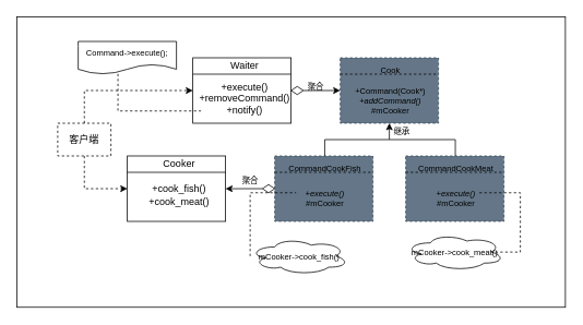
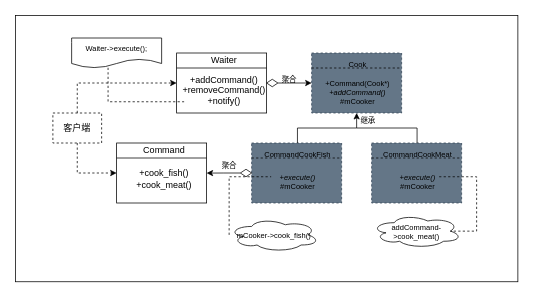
  <mxCell id="0" />
  <mxCell id="1" parent="0" />
  <mxCell id="2" value="" style="whiteSpace=wrap;html=1;fontSize=10;" vertex="1" parent="1"><mxGeometry x="20" y="20" width="670" height="355" as="geometry" /></mxCell>
  <mxCell id="3" style="edgeStyle=orthogonalEdgeStyle;rounded=0;html=1;exitX=0.5;exitY=1;exitDx=0;exitDy=0;fontSize=10;endArrow=classic;endFill=1;entryX=0;entryY=0.5;entryDx=0;entryDy=0;dashed=1;" edge="1" parent="1" source="5" target="37"><mxGeometry relative="1" as="geometry"><mxPoint x="125" y="255" as="targetPoint" /></mxGeometry></mxCell>
  <mxCell id="4" style="edgeStyle=orthogonalEdgeStyle;rounded=0;html=1;fontSize=10;endArrow=classic;endFill=1;entryX=0;entryY=0.5;entryDx=0;entryDy=0;dashed=1;" edge="1" parent="1" source="5" target="7"><mxGeometry relative="1" as="geometry"><mxPoint x="115" y="105" as="targetPoint" /><Array as="points"><mxPoint x="103" y="110" /></Array></mxGeometry></mxCell>
  <mxCell id="5" value="客户端" style="whiteSpace=wrap;html=1;dashed=1;" vertex="1" parent="1"><mxGeometry x="70" y="150" width="65" height="40" as="geometry" /></mxCell>
  <mxCell id="6" value="" style="group" vertex="1" connectable="0" parent="1"><mxGeometry x="235" y="70" width="127.5" height="80" as="geometry" /></mxCell>
  <mxCell id="7" value="" style="whiteSpace=wrap;html=1;" vertex="1" parent="6"><mxGeometry width="120" height="80" as="geometry" /></mxCell>
  <mxCell id="8" value="Waiter" style="text;html=1;align=center;verticalAlign=middle;resizable=0;points=[];autosize=1;strokeColor=none;fillColor=none;" vertex="1" parent="6"><mxGeometry x="32.5" y="-5" width="60" height="30" as="geometry" /></mxCell>
  <mxCell id="9" value="" style="edgeStyle=none;orthogonalLoop=1;jettySize=auto;html=1;entryX=1;entryY=0.25;entryDx=0;entryDy=0;endArrow=none;endFill=0;" edge="1" parent="6" target="7"><mxGeometry width="100" relative="1" as="geometry"><mxPoint y="20" as="sourcePoint" /><mxPoint x="100" y="20" as="targetPoint" /><Array as="points" /></mxGeometry></mxCell>
- <mxCell id="10" value="&lt;span style=&quot;font-size: 12px;&quot;&gt;+execute()&lt;br&gt;+removeCommand()&lt;br&gt;+notify()&lt;br&gt;&lt;/span&gt;" style="text;html=1;align=center;verticalAlign=middle;resizable=0;points=[];autosize=1;strokeColor=none;fillColor=none;fontSize=10;" vertex="1" parent="6"><mxGeometry x="-2.5" y="20" width="130" height="60" as="geometry" /></mxCell>
- <mxCell id="11" value="Command-&amp;gt;execute();" style="shape=document;whiteSpace=wrap;html=1;boundedLbl=1;fontSize=10;" vertex="1" parent="1"><mxGeometry x="95" y="50" width="120" height="40" as="geometry" /></mxCell>
+ <mxCell id="10" value="&lt;span style=&quot;font-size: 12px;&quot;&gt;+addCommand()&lt;br&gt;+removeCommand()&lt;br&gt;+notify()&lt;br&gt;&lt;/span&gt;" style="text;html=1;align=center;verticalAlign=middle;resizable=0;points=[];autosize=1;strokeColor=none;fillColor=none;fontSize=10;" vertex="1" parent="6"><mxGeometry x="-2.5" y="20" width="130" height="60" as="geometry" /></mxCell>
+ <mxCell id="11" value="Waiter-&amp;gt;execute();" style="shape=document;whiteSpace=wrap;html=1;boundedLbl=1;fontSize=10;" vertex="1" parent="1"><mxGeometry x="95" y="50" width="120" height="40" as="geometry" /></mxCell>
  <mxCell id="12" value="" style="edgeStyle=orthogonalEdgeStyle;orthogonalLoop=1;jettySize=auto;html=1;fontSize=10;endArrow=none;endFill=0;exitX=0.405;exitY=0.992;exitDx=0;exitDy=0;exitPerimeter=0;dashed=1;rounded=0;" edge="1" parent="1" source="11"><mxGeometry width="100" relative="1" as="geometry"><mxPoint x="145" y="135" as="sourcePoint" /><mxPoint x="245" y="135" as="targetPoint" /><Array as="points"><mxPoint x="144" y="135" /></Array></mxGeometry></mxCell>
  <mxCell id="13" value="" style="group;fontSize=10;" vertex="1" connectable="0" parent="1"><mxGeometry x="415" y="70" width="120" height="80" as="geometry" /></mxCell>
  <mxCell id="14" value="" style="whiteSpace=wrap;html=1;fontSize=10;fillColor=#647687;fontColor=#ffffff;strokeColor=#314354;dashed=1;" vertex="1" parent="13"><mxGeometry width="120.0" height="80" as="geometry" /></mxCell>
  <mxCell id="15" style="edgeStyle=none;html=1;exitX=0;exitY=0.25;exitDx=0;exitDy=0;entryX=1;entryY=0.25;entryDx=0;entryDy=0;fontSize=10;endArrow=none;endFill=0;rounded=0;dashed=1;" edge="1" parent="13" source="14" target="14"><mxGeometry relative="1" as="geometry" /></mxCell>
  <mxCell id="16" value="Cook" style="text;html=1;align=center;verticalAlign=middle;resizable=0;points=[];autosize=1;strokeColor=none;fillColor=none;fontSize=10;dashed=1;" vertex="1" parent="13"><mxGeometry x="28.08" width="65" height="30" as="geometry" /></mxCell>
  <mxCell id="17" value="+Command(Cook*)&lt;br&gt;&lt;i&gt;+addCommand()&lt;/i&gt;&lt;br&gt;#mCooker" style="text;html=1;align=center;verticalAlign=middle;resizable=0;points=[];autosize=1;strokeColor=none;fillColor=none;fontSize=10;dashed=1;" vertex="1" parent="13"><mxGeometry x="8.08" y="27" width="105" height="50" as="geometry" /></mxCell>
  <mxCell id="18" value="" style="group;fontSize=10;" vertex="1" connectable="0" parent="1"><mxGeometry x="335" y="190" width="120" height="80" as="geometry" /></mxCell>
  <mxCell id="19" value="" style="whiteSpace=wrap;html=1;fontSize=10;fillColor=#647687;fontColor=#ffffff;strokeColor=#314354;dashed=1;" vertex="1" parent="18"><mxGeometry width="120.0" height="80" as="geometry" /></mxCell>
  <mxCell id="20" style="edgeStyle=none;html=1;exitX=0;exitY=0.25;exitDx=0;exitDy=0;entryX=1;entryY=0.25;entryDx=0;entryDy=0;fontSize=10;endArrow=none;endFill=0;rounded=0;dashed=1;" edge="1" parent="18" source="19" target="19"><mxGeometry relative="1" as="geometry" /></mxCell>
  <mxCell id="21" value="CommandCookFish" style="text;html=1;align=center;verticalAlign=middle;resizable=0;points=[];autosize=1;strokeColor=none;fillColor=none;fontSize=10;dashed=1;" vertex="1" parent="18"><mxGeometry x="6.08" width="110" height="30" as="geometry" /></mxCell>
  <mxCell id="22" value="&lt;i&gt;+execute()&lt;/i&gt;&lt;br&gt;#mCooker" style="text;html=1;align=center;verticalAlign=middle;resizable=0;points=[];autosize=1;strokeColor=none;fillColor=none;fontSize=10;dashed=1;" vertex="1" parent="18"><mxGeometry x="26.08" y="32" width="70" height="40" as="geometry" /></mxCell>
  <mxCell id="23" value="" style="group;fontSize=10;" vertex="1" connectable="0" parent="1"><mxGeometry x="495" y="190" width="120" height="80" as="geometry" /></mxCell>
  <mxCell id="24" value="" style="whiteSpace=wrap;html=1;fontSize=10;fillColor=#647687;fontColor=#ffffff;strokeColor=#314354;dashed=1;" vertex="1" parent="23"><mxGeometry width="120.0" height="80" as="geometry" /></mxCell>
  <mxCell id="25" style="edgeStyle=none;html=1;exitX=0;exitY=0.25;exitDx=0;exitDy=0;entryX=1;entryY=0.25;entryDx=0;entryDy=0;fontSize=10;endArrow=none;endFill=0;rounded=0;dashed=1;" edge="1" parent="23" source="24" target="24"><mxGeometry relative="1" as="geometry" /></mxCell>
  <mxCell id="26" value="CommandCookMeat" style="text;html=1;align=center;verticalAlign=middle;resizable=0;points=[];autosize=1;strokeColor=none;fillColor=none;fontSize=10;dashed=1;" vertex="1" parent="23"><mxGeometry x="3.08" width="115" height="30" as="geometry" /></mxCell>
  <mxCell id="27" value="&lt;i&gt;+execute()&lt;/i&gt;&lt;br&gt;#mCooker" style="text;html=1;align=center;verticalAlign=middle;resizable=0;points=[];autosize=1;strokeColor=none;fillColor=none;fontSize=10;dashed=1;" vertex="1" parent="23"><mxGeometry x="26.08" y="32" width="70" height="40" as="geometry" /></mxCell>
  <mxCell id="28" style="edgeStyle=orthogonalEdgeStyle;rounded=0;html=1;entryX=0.5;entryY=1;entryDx=0;entryDy=0;fontSize=10;endArrow=classic;endFill=1;" edge="1" parent="1" source="21" target="14"><mxGeometry relative="1" as="geometry" /></mxCell>
  <mxCell id="29" style="edgeStyle=orthogonalEdgeStyle;rounded=0;html=1;fontSize=10;endArrow=none;endFill=0;" edge="1" parent="1" source="26"><mxGeometry relative="1" as="geometry"><mxPoint x="475" y="170" as="targetPoint" /><Array as="points"><mxPoint x="556" y="170" /></Array></mxGeometry></mxCell>
  <mxCell id="30" value="继承" style="text;html=1;align=center;verticalAlign=middle;resizable=0;points=[];autosize=1;strokeColor=none;fillColor=none;fontSize=10;" vertex="1" parent="1"><mxGeometry x="470" y="145" width="40" height="30" as="geometry" /></mxCell>
  <mxCell id="31" style="edgeStyle=orthogonalEdgeStyle;rounded=0;html=1;exitX=1;exitY=0.5;exitDx=0;exitDy=0;entryX=0;entryY=0.5;entryDx=0;entryDy=0;fontSize=10;endArrow=classic;endFill=1;" edge="1" parent="1" source="32" target="14"><mxGeometry relative="1" as="geometry" /></mxCell>
  <mxCell id="32" value="" style="rhombus;whiteSpace=wrap;html=1;fontSize=10;" vertex="1" parent="1"><mxGeometry x="355" y="105" width="15" height="10" as="geometry" /></mxCell>
  <mxCell id="33" value="聚合" style="text;html=1;align=center;verticalAlign=middle;resizable=0;points=[];autosize=1;strokeColor=none;fillColor=none;fontSize=10;" vertex="1" parent="1"><mxGeometry x="365" y="90" width="40" height="30" as="geometry" /></mxCell>
  <mxCell id="34" style="edgeStyle=orthogonalEdgeStyle;rounded=0;html=1;exitX=0;exitY=0.5;exitDx=0;exitDy=0;fontSize=10;endArrow=classic;endFill=1;" edge="1" parent="1" source="35"><mxGeometry relative="1" as="geometry"><mxPoint x="275" y="230.143" as="targetPoint" /></mxGeometry></mxCell>
  <mxCell id="35" value="" style="rhombus;whiteSpace=wrap;html=1;fontSize=10;" vertex="1" parent="1"><mxGeometry x="320" y="225" width="15" height="10" as="geometry" /></mxCell>
  <mxCell id="36" value="" style="group" vertex="1" connectable="0" parent="1"><mxGeometry x="155" y="190" width="185" height="80" as="geometry" /></mxCell>
  <mxCell id="37" value="" style="whiteSpace=wrap;html=1;" vertex="1" parent="36"><mxGeometry width="120" height="80" as="geometry" /></mxCell>
- <mxCell id="38" value="Cooker" style="text;html=1;align=center;verticalAlign=middle;resizable=0;points=[];autosize=1;strokeColor=none;fillColor=none;" vertex="1" parent="36"><mxGeometry x="32.5" y="-5" width="60" height="30" as="geometry" /></mxCell>
+ <mxCell id="38" value="Command" style="text;html=1;align=center;verticalAlign=middle;resizable=0;points=[];autosize=1;strokeColor=none;fillColor=none;" vertex="1" parent="36"><mxGeometry x="32.5" y="-5" width="60" height="30" as="geometry" /></mxCell>
  <mxCell id="39" value="" style="edgeStyle=none;orthogonalLoop=1;jettySize=auto;html=1;entryX=1;entryY=0.25;entryDx=0;entryDy=0;endArrow=none;endFill=0;" edge="1" parent="36" target="37"><mxGeometry width="100" relative="1" as="geometry"><mxPoint y="20" as="sourcePoint" /><mxPoint x="100" y="20" as="targetPoint" /><Array as="points" /></mxGeometry></mxCell>
  <mxCell id="40" value="&lt;span style=&quot;font-size: 12px;&quot;&gt;+cook_fish()&lt;br&gt;+cook_meat()&lt;br&gt;&lt;/span&gt;" style="text;html=1;align=center;verticalAlign=middle;resizable=0;points=[];autosize=1;strokeColor=none;fillColor=none;fontSize=10;" vertex="1" parent="36"><mxGeometry x="15" y="25" width="95" height="45" as="geometry" /></mxCell>
  <mxCell id="41" value="聚合" style="text;html=1;align=center;verticalAlign=middle;resizable=0;points=[];autosize=1;strokeColor=none;fillColor=none;fontSize=10;" vertex="1" parent="1"><mxGeometry x="285" y="205" width="40" height="30" as="geometry" /></mxCell>
  <mxCell id="42" style="edgeStyle=orthogonalEdgeStyle;rounded=0;html=1;dashed=1;fontSize=10;endArrow=none;endFill=0;" edge="1" parent="1" source="43" target="22"><mxGeometry relative="1" as="geometry"><mxPoint x="315" y="250" as="targetPoint" /><Array as="points"><mxPoint x="305" y="313" /><mxPoint x="305" y="235" /></Array></mxGeometry></mxCell>
  <mxCell id="43" value="mCooker-&amp;gt;cook_fish()" style="ellipse;shape=cloud;whiteSpace=wrap;html=1;fontSize=10;" vertex="1" parent="1"><mxGeometry x="305" y="290" width="120" height="45" as="geometry" /></mxCell>
- <mxCell id="44" value="mCooker-&amp;gt;cook_meat()" style="ellipse;shape=cloud;whiteSpace=wrap;html=1;fontSize=10;" vertex="1" parent="1"><mxGeometry x="495" y="285" width="120" height="45" as="geometry" /></mxCell>
+ <mxCell id="44" value="addCommand-&amp;gt;cook_meat()" style="ellipse;shape=cloud;whiteSpace=wrap;html=1;fontSize=10;" vertex="1" parent="1"><mxGeometry x="495" y="285" width="120" height="45" as="geometry" /></mxCell>
  <mxCell id="45" value="" style="edgeStyle=orthogonalEdgeStyle;orthogonalLoop=1;jettySize=auto;html=1;rounded=0;dashed=1;fontSize=10;endArrow=none;endFill=0;entryX=0.875;entryY=0.5;entryDx=0;entryDy=0;entryPerimeter=0;" edge="1" parent="1" target="44"><mxGeometry width="100" relative="1" as="geometry"><mxPoint x="585" y="235" as="sourcePoint" /><mxPoint x="680" y="235" as="targetPoint" /><Array as="points"><mxPoint x="635" y="235" /><mxPoint x="635" y="308" /></Array></mxGeometry></mxCell>
